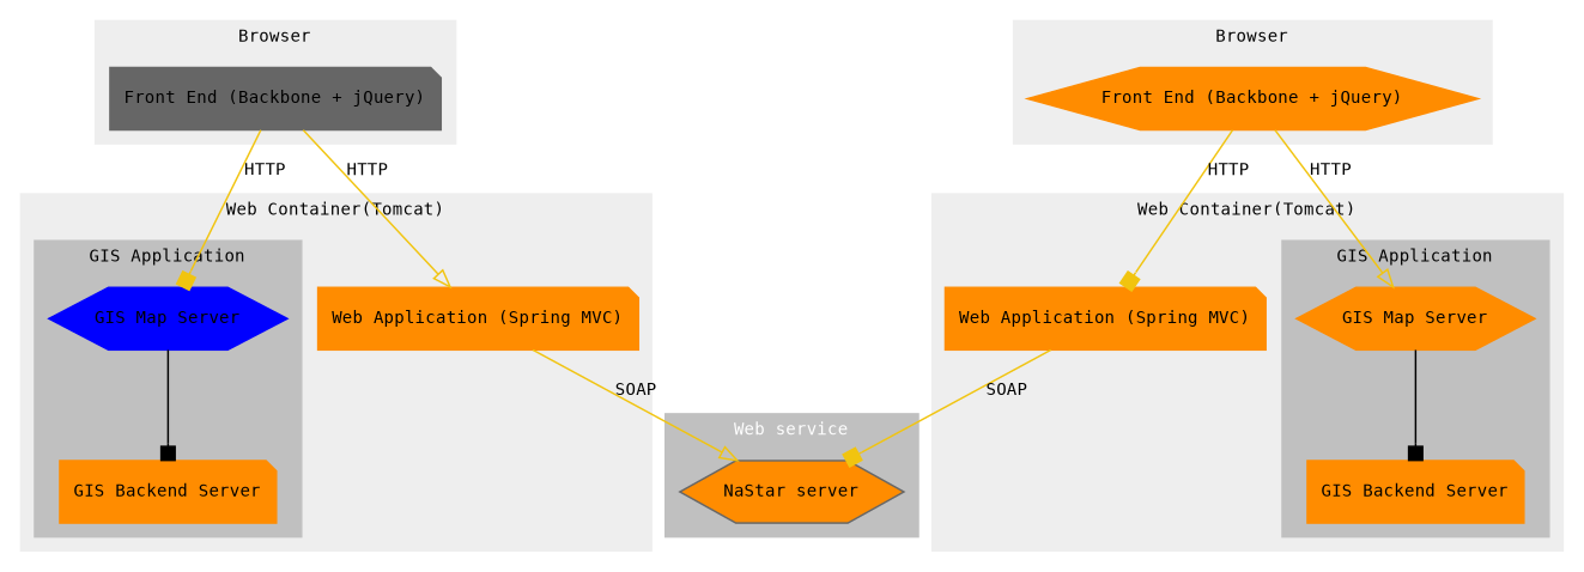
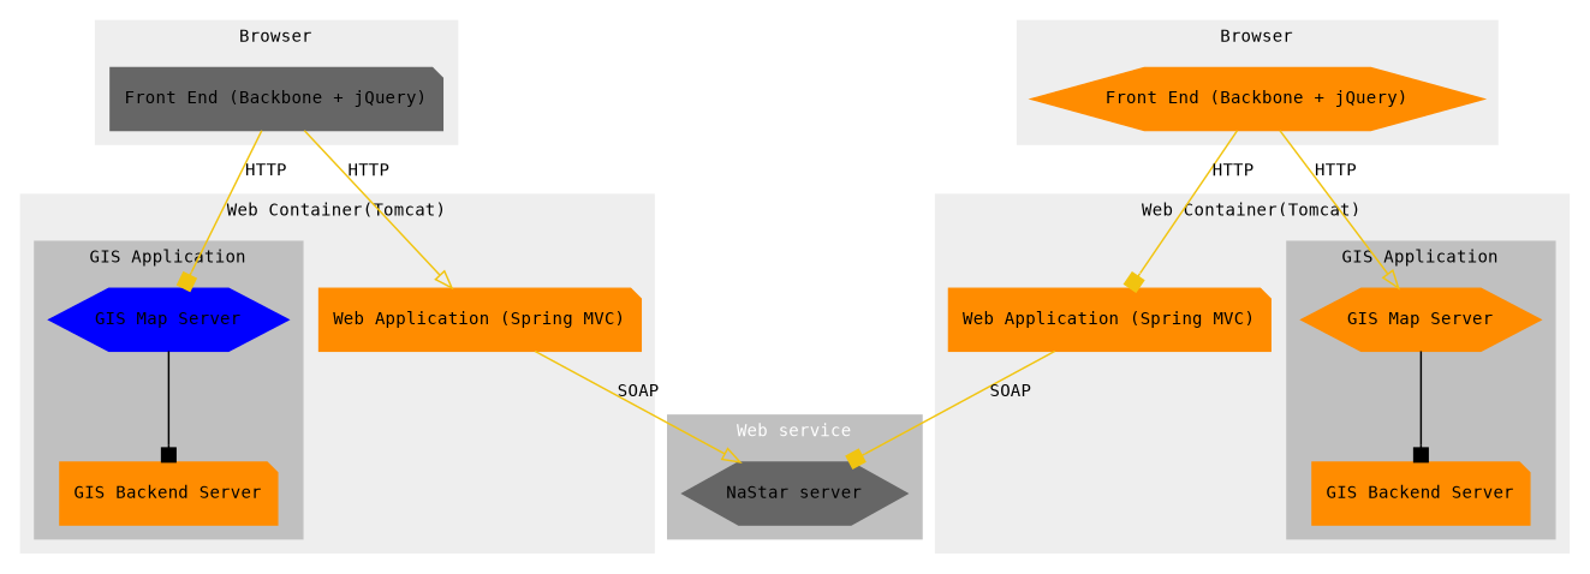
  digraph {
    fontname=Consolas
    fontsize=10
    node [color=darkorange fontname=Consolas fontsize=10 shape=note style=filled]
    edge [color="#F1C40F" fontname=Consolas fontsize=10 arrowhead=box]
    n1 [color=gray40 label="Front End (Backbone + jQuery)"]
    n2 [label="Front End (Backbone + jQuery)" shape=hexagon]
    n3 [label="GIS Map Server" shape=hexagon]
    n4 [label="GIS Backend Server"]
    n5 [label="Web Application (Spring MVC)"]
    n6 [color=blue label="GIS Map Server" shape=hexagon]
    n7 [label="GIS Backend Server"]
    n8 [label="Web Application (Spring MVC)"]
-   n9 [color=gray40 label="NaStar server" shape=hexagon fillcolor=darkorange]
+   n9 [color=gray40 label="NaStar server" shape=hexagon]
    subgraph cluster_1 {
      color="#eeeeee"
      label=Browser
      style=filled
      n1
    }
    subgraph cluster_2 {
      color="#eeeeee"
      label=Browser
      style=filled
      n2
    }
    subgraph cluster_3 {
      color="#eeeeee"
      label="Web Container(Tomcat)"
      style=filled
      n5
      subgraph cluster_4 {
        color=grey
        label="GIS Application"
        style=filled
        n3
        n4
      }
    }
    subgraph cluster_5 {
      color="#eeeeee"
      label="Web Container(Tomcat)"
      style=filled
      n8
      subgraph cluster_6 {
        color=grey
        label="GIS Application"
        style=filled
        n6
        n7
      }
    }
    subgraph cluster_7 {
      color=grey
      fontcolor="#ffffff"
      label="Web service"
      style=filled
      n9
    }
    n1 -> n6 [label=HTTP]
    n1 -> n8 [label=HTTP arrowhead=onormal]
    n2 -> n3 [label=HTTP arrowhead=onormal]
    n2 -> n5 [label=HTTP]
    n3 -> n4 [color=black]
    n5 -> n9 [label=SOAP]
    n6 -> n7 [color=black]
    n8 -> n9 [label=SOAP arrowhead=onormal]
  }
